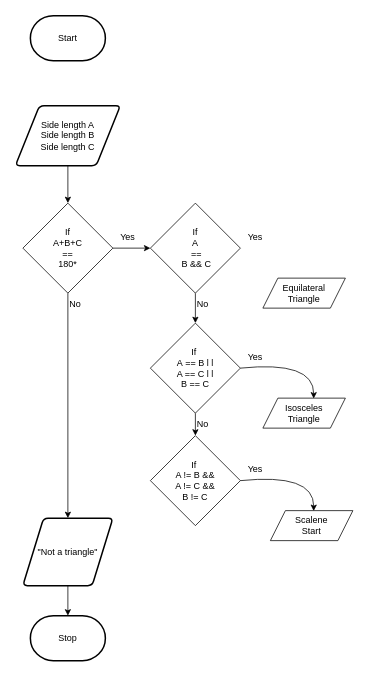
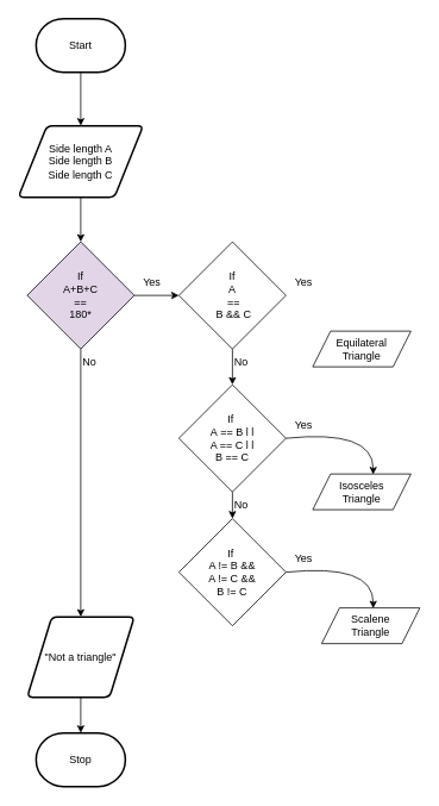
  <mxCell id="0" />
  <mxCell id="1" parent="0" />
+ <mxCell id="2" style="edgeStyle=none;html=1;" parent="1" source="3" target="5" edge="1"><mxGeometry relative="1" as="geometry" /></mxCell>
  <mxCell id="3" value="Start" style="strokeWidth=2;html=1;shape=mxgraph.flowchart.terminator;whiteSpace=wrap;" parent="1" vertex="1"><mxGeometry x="40" y="20" width="100" height="60" as="geometry" /></mxCell>
  <mxCell id="4" style="edgeStyle=none;html=1;" parent="1" source="5" target="11" edge="1"><mxGeometry relative="1" as="geometry"><mxPoint x="90" y="440" as="targetPoint" /></mxGeometry></mxCell>
  <mxCell id="5" value="Side length A&lt;br&gt;Side length B&lt;br&gt;Side length C" style="shape=parallelogram;html=1;strokeWidth=2;perimeter=parallelogramPerimeter;whiteSpace=wrap;rounded=1;arcSize=12;size=0.23;" parent="1" vertex="1"><mxGeometry x="20" y="140" width="140" height="80" as="geometry" /></mxCell>
  <mxCell id="6" style="edgeStyle=none;html=1;" parent="1" source="7" target="8" edge="1"><mxGeometry relative="1" as="geometry" /></mxCell>
  <mxCell id="7" value="&quot;Not a triangle&quot;" style="shape=parallelogram;html=1;strokeWidth=2;perimeter=parallelogramPerimeter;whiteSpace=wrap;rounded=1;arcSize=12;size=0.23;" parent="1" vertex="1"><mxGeometry x="30" y="690" width="120" height="90" as="geometry" /></mxCell>
  <mxCell id="8" value="Stop" style="strokeWidth=2;html=1;shape=mxgraph.flowchart.terminator;whiteSpace=wrap;" parent="1" vertex="1"><mxGeometry x="40" y="820" width="100" height="60" as="geometry" /></mxCell>
  <mxCell id="9" value="" style="edgeStyle=none;html=1;" parent="1" source="11" target="7" edge="1"><mxGeometry relative="1" as="geometry" /></mxCell>
  <mxCell id="10" value="" style="edgeStyle=none;html=1;" parent="1" source="11" target="13" edge="1"><mxGeometry relative="1" as="geometry" /></mxCell>
- <mxCell id="11" value="If&lt;br&gt;A+B+C&lt;br&gt;==&lt;br&gt;180*" style="rhombus;whiteSpace=wrap;html=1;" parent="1" vertex="1"><mxGeometry x="30" y="270" width="120" height="120" as="geometry" /></mxCell>
+ <mxCell id="11" value="If&lt;br&gt;A+B+C&lt;br&gt;==&lt;br&gt;180*" style="rhombus;whiteSpace=wrap;html=1;fillColor=#e1d5e7;" parent="1" vertex="1"><mxGeometry x="30" y="270" width="120" height="120" as="geometry" /></mxCell>
  <mxCell id="12" value="" style="edgeStyle=none;html=1;" parent="1" source="13" target="15" edge="1"><mxGeometry relative="1" as="geometry" /></mxCell>
  <mxCell id="13" value="If&lt;br&gt;A&lt;br&gt;&amp;nbsp;==&lt;br&gt;&amp;nbsp;B &amp;amp;&amp;amp; C" style="rhombus;whiteSpace=wrap;html=1;" parent="1" vertex="1"><mxGeometry x="200" y="270" width="120" height="120" as="geometry" /></mxCell>
  <mxCell id="14" value="" style="edgeStyle=none;html=1;" parent="1" source="15" target="24" edge="1"><mxGeometry relative="1" as="geometry" /></mxCell>
  <mxCell id="15" value="If&amp;nbsp;&lt;br&gt;A&amp;nbsp;== B l l &lt;br&gt;A == C l l&lt;br&gt;B == C" style="rhombus;whiteSpace=wrap;html=1;" parent="1" vertex="1"><mxGeometry x="200" y="430" width="120" height="120" as="geometry" /></mxCell>
  <mxCell id="16" value="Equilateral&lt;br&gt;Triangle" style="shape=parallelogram;perimeter=parallelogramPerimeter;whiteSpace=wrap;html=1;fixedSize=1;" parent="1" vertex="1"><mxGeometry x="350" y="370" width="110" height="40" as="geometry" /></mxCell>
  <mxCell id="17" value="Isosceles&lt;br&gt;Triangle" style="shape=parallelogram;perimeter=parallelogramPerimeter;whiteSpace=wrap;html=1;fixedSize=1;" parent="1" vertex="1"><mxGeometry x="350" y="530" width="110" height="40" as="geometry" /></mxCell>
  <mxCell id="18" value="" style="curved=1;endArrow=classic;html=1;entryX=0.616;entryY=0.013;entryDx=0;entryDy=0;entryPerimeter=0;" parent="1" target="17" edge="1"><mxGeometry width="50" height="50" relative="1" as="geometry"><mxPoint x="320" y="490" as="sourcePoint" /><mxPoint x="410" y="465" as="targetPoint" /><Array as="points"><mxPoint x="418" y="480" /></Array></mxGeometry></mxCell>
  <mxCell id="19" value="Yes" style="text;html=1;strokeColor=none;fillColor=none;align=center;verticalAlign=middle;whiteSpace=wrap;rounded=0;" parent="1" vertex="1"><mxGeometry x="140" y="300" width="60" height="30" as="geometry" /></mxCell>
  <mxCell id="20" value="Yes" style="text;html=1;strokeColor=none;fillColor=none;align=center;verticalAlign=middle;whiteSpace=wrap;rounded=0;" parent="1" vertex="1"><mxGeometry x="310" y="300" width="60" height="30" as="geometry" /></mxCell>
  <mxCell id="21" value="Yes" style="text;html=1;strokeColor=none;fillColor=none;align=center;verticalAlign=middle;whiteSpace=wrap;rounded=0;" parent="1" vertex="1"><mxGeometry x="310" y="460" width="60" height="30" as="geometry" /></mxCell>
  <mxCell id="22" value="No" style="text;html=1;strokeColor=none;fillColor=none;align=center;verticalAlign=middle;whiteSpace=wrap;rounded=0;" parent="1" vertex="1"><mxGeometry x="70" y="390" width="60" height="30" as="geometry" /></mxCell>
  <mxCell id="23" value="No" style="text;html=1;strokeColor=none;fillColor=none;align=center;verticalAlign=middle;whiteSpace=wrap;rounded=0;" parent="1" vertex="1"><mxGeometry x="240" y="390" width="60" height="30" as="geometry" /></mxCell>
  <mxCell id="24" value="If&amp;nbsp;&lt;br&gt;A != B &amp;amp;&amp;amp;&lt;br&gt;A != C &amp;amp;&amp;amp;&lt;br&gt;B != C" style="rhombus;whiteSpace=wrap;html=1;" parent="1" vertex="1"><mxGeometry x="200" y="580" width="120" height="120" as="geometry" /></mxCell>
  <mxCell id="25" value="" style="curved=1;endArrow=classic;html=1;entryX=0.616;entryY=0.013;entryDx=0;entryDy=0;entryPerimeter=0;" parent="1" edge="1"><mxGeometry width="50" height="50" relative="1" as="geometry"><mxPoint x="320" y="640" as="sourcePoint" /><mxPoint x="417.76" y="680.52" as="targetPoint" /><Array as="points"><mxPoint x="418" y="630" /></Array></mxGeometry></mxCell>
  <mxCell id="26" value="Yes" style="text;html=1;strokeColor=none;fillColor=none;align=center;verticalAlign=middle;whiteSpace=wrap;rounded=0;" parent="1" vertex="1"><mxGeometry x="310" y="610" width="60" height="30" as="geometry" /></mxCell>
- <mxCell id="27" value="Scalene&lt;br&gt;Start" style="shape=parallelogram;perimeter=parallelogramPerimeter;whiteSpace=wrap;html=1;fixedSize=1;" parent="1" vertex="1"><mxGeometry x="360" y="680" width="110" height="40" as="geometry" /></mxCell>
+ <mxCell id="27" value="Scalene&lt;br&gt;Triangle" style="shape=parallelogram;perimeter=parallelogramPerimeter;whiteSpace=wrap;html=1;fixedSize=1;" parent="1" vertex="1"><mxGeometry x="360" y="680" width="110" height="40" as="geometry" /></mxCell>
  <mxCell id="28" value="No" style="text;html=1;strokeColor=none;fillColor=none;align=center;verticalAlign=middle;whiteSpace=wrap;rounded=0;" vertex="1" parent="1"><mxGeometry x="240" y="550" width="60" height="30" as="geometry" /></mxCell>
